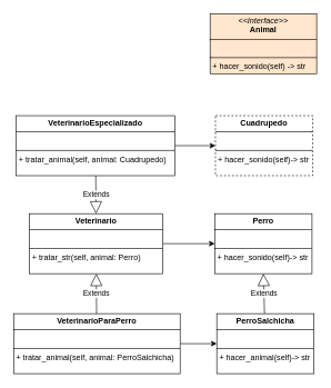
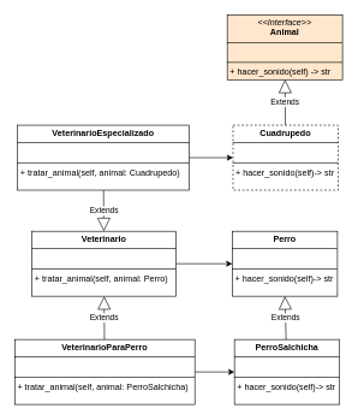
  <mxCell id="0" />
  <mxCell id="1" parent="0" />
  <mxCell id="2" value="&lt;p style=&quot;margin:0px;margin-top:4px;text-align:center;&quot;&gt;&lt;i&gt;&amp;lt;&amp;lt;Interface&amp;gt;&amp;gt;&lt;/i&gt;&lt;br&gt;&lt;b&gt;Animal&lt;/b&gt;&lt;/p&gt;&lt;hr size=&quot;1&quot; style=&quot;border-style:solid;&quot;&gt;&lt;p style=&quot;margin:0px;margin-left:4px;&quot;&gt;&amp;nbsp;&lt;/p&gt;&lt;hr size=&quot;1&quot; style=&quot;border-style:solid;&quot;&gt;&lt;p style=&quot;margin:0px;margin-left:4px;&quot;&gt;+ hacer_sonido(self) -&amp;gt; str&lt;/p&gt;" style="verticalAlign=top;align=left;overflow=fill;html=1;whiteSpace=wrap;fillColor=#ffe6cc;" parent="1" vertex="1"><mxGeometry x="315" y="20" width="160" height="90" as="geometry" /></mxCell>
  <mxCell id="3" value="&lt;p style=&quot;margin:0px;margin-top:4px;text-align:center;&quot;&gt;&lt;b&gt;Perro&lt;/b&gt;&lt;/p&gt;&lt;hr size=&quot;1&quot; style=&quot;border-style:solid;&quot;&gt;&lt;p style=&quot;margin:0px;margin-left:4px;&quot;&gt;&amp;nbsp;&lt;/p&gt;&lt;hr size=&quot;1&quot; style=&quot;border-style:solid;&quot;&gt;&lt;p style=&quot;margin:0px;margin-left:4px;&quot;&gt;+ hacer_sonido(self)-&amp;gt; str&lt;/p&gt;" style="verticalAlign=top;align=left;overflow=fill;html=1;whiteSpace=wrap;" parent="1" vertex="1"><mxGeometry x="322" y="320" width="146" height="90" as="geometry" /></mxCell>
  <mxCell id="4" style="edgeStyle=orthogonalEdgeStyle;rounded=0;orthogonalLoop=1;jettySize=auto;html=1;" parent="1" source="5" target="3" edge="1"><mxGeometry relative="1" as="geometry" /></mxCell>
- <mxCell id="5" value="&lt;p style=&quot;margin:0px;margin-top:4px;text-align:center;&quot;&gt;&lt;b&gt;Veterinario&lt;/b&gt;&lt;/p&gt;&lt;hr size=&quot;1&quot; style=&quot;border-style:solid;&quot;&gt;&lt;p style=&quot;margin:0px;margin-left:4px;&quot;&gt;&amp;nbsp;&lt;/p&gt;&lt;hr size=&quot;1&quot; style=&quot;border-style:solid;&quot;&gt;&lt;p style=&quot;margin:0px;margin-left:4px;&quot;&gt;+ tratar_str(self, animal: Perro)&lt;/p&gt;" style="verticalAlign=top;align=left;overflow=fill;html=1;whiteSpace=wrap;" parent="1" vertex="1"><mxGeometry x="44" y="320" width="200" height="90" as="geometry" /></mxCell>
+ <mxCell id="5" value="&lt;p style=&quot;margin:0px;margin-top:4px;text-align:center;&quot;&gt;&lt;b&gt;Veterinario&lt;/b&gt;&lt;/p&gt;&lt;hr size=&quot;1&quot; style=&quot;border-style:solid;&quot;&gt;&lt;p style=&quot;margin:0px;margin-left:4px;&quot;&gt;&amp;nbsp;&lt;/p&gt;&lt;hr size=&quot;1&quot; style=&quot;border-style:solid;&quot;&gt;&lt;p style=&quot;margin:0px;margin-left:4px;&quot;&gt;+ tratar_animal(self, animal: Perro)&lt;/p&gt;" style="verticalAlign=top;align=left;overflow=fill;html=1;whiteSpace=wrap;" parent="1" vertex="1"><mxGeometry x="44" y="320" width="200" height="90" as="geometry" /></mxCell>
  <mxCell id="6" style="edgeStyle=orthogonalEdgeStyle;rounded=0;orthogonalLoop=1;jettySize=auto;html=1;" edge="1" parent="1" source="7" target="14"><mxGeometry relative="1" as="geometry" /></mxCell>
  <mxCell id="7" value="&lt;p style=&quot;margin:0px;margin-top:4px;text-align:center;&quot;&gt;&lt;b&gt;VeterinarioParaPerro&lt;/b&gt;&lt;/p&gt;&lt;hr size=&quot;1&quot; style=&quot;border-style:solid;&quot;&gt;&lt;p style=&quot;margin:0px;margin-left:4px;&quot;&gt;&amp;nbsp;&lt;/p&gt;&lt;hr size=&quot;1&quot; style=&quot;border-style:solid;&quot;&gt;&lt;p style=&quot;margin:0px;margin-left:4px;&quot;&gt;+ tratar_animal(self, animal: PerroSalchicha)&lt;/p&gt;" style="verticalAlign=top;align=left;overflow=fill;html=1;whiteSpace=wrap;" parent="1" vertex="1"><mxGeometry x="20" y="470" width="250" height="90" as="geometry" /></mxCell>
  <mxCell id="8" value="Extends" style="endArrow=block;endSize=16;endFill=0;html=1;rounded=0;entryX=0.5;entryY=1;entryDx=0;entryDy=0;" parent="1" source="7" target="5" edge="1"><mxGeometry width="160" relative="1" as="geometry"><mxPoint x="175" y="525" as="sourcePoint" /><mxPoint x="335" y="525" as="targetPoint" /></mxGeometry></mxCell>
  <mxCell id="9" style="edgeStyle=orthogonalEdgeStyle;rounded=0;orthogonalLoop=1;jettySize=auto;html=1;" parent="1" source="10" target="12" edge="1"><mxGeometry relative="1" as="geometry" /></mxCell>
  <mxCell id="10" value="&lt;p style=&quot;margin:0px;margin-top:4px;text-align:center;&quot;&gt;&lt;b&gt;VeterinarioEspecializado&lt;/b&gt;&lt;/p&gt;&lt;hr size=&quot;1&quot; style=&quot;border-style:solid;&quot;&gt;&lt;p style=&quot;margin:0px;margin-left:4px;&quot;&gt;&amp;nbsp;&lt;/p&gt;&lt;hr size=&quot;1&quot; style=&quot;border-style:solid;&quot;&gt;&lt;p style=&quot;margin:0px;margin-left:4px;&quot;&gt;+ tratar_animal(self, animal: Cuadrupedo)&lt;/p&gt;" style="verticalAlign=top;align=left;overflow=fill;html=1;whiteSpace=wrap;" parent="1" vertex="1"><mxGeometry x="24" y="173" width="238" height="90" as="geometry" /></mxCell>
  <mxCell id="11" value="Extends" style="endArrow=block;endSize=16;endFill=0;html=1;rounded=0;" parent="1" source="10" target="5" edge="1"><mxGeometry width="160" relative="1" as="geometry"><mxPoint x="54" y="495" as="sourcePoint" /><mxPoint x="55" y="405" as="targetPoint" /></mxGeometry></mxCell>
  <mxCell id="12" value="&lt;p style=&quot;margin:0px;margin-top:4px;text-align:center;&quot;&gt;&lt;b&gt;Cuadrupedo&lt;/b&gt;&lt;/p&gt;&lt;hr size=&quot;1&quot; style=&quot;border-style:solid;&quot;&gt;&lt;p style=&quot;margin:0px;margin-left:4px;&quot;&gt;&amp;nbsp;&lt;/p&gt;&lt;hr size=&quot;1&quot; style=&quot;border-style:solid;&quot;&gt;&lt;p style=&quot;margin:0px;margin-left:4px;&quot;&gt;+ hacer_sonido(self)-&amp;gt; str&lt;/p&gt;" style="verticalAlign=top;align=left;overflow=fill;html=1;whiteSpace=wrap;dashed=1;" parent="1" vertex="1"><mxGeometry x="323" y="173" width="146" height="90" as="geometry" /></mxCell>
- <mxCell id="14" value="&lt;p style=&quot;margin:0px;margin-top:4px;text-align:center;&quot;&gt;&lt;b&gt;PerroSalchicha&lt;/b&gt;&lt;/p&gt;&lt;hr size=&quot;1&quot; style=&quot;border-style:solid;&quot;&gt;&lt;p style=&quot;margin:0px;margin-left:4px;&quot;&gt;&amp;nbsp;&lt;/p&gt;&lt;hr size=&quot;1&quot; style=&quot;border-style:solid;&quot;&gt;&lt;p style=&quot;margin:0px;margin-left:4px;&quot;&gt;+ hacer_animal(self)-&amp;gt; str&lt;/p&gt;" style="verticalAlign=top;align=left;overflow=fill;html=1;whiteSpace=wrap;" vertex="1" parent="1"><mxGeometry x="325" y="470" width="146" height="90" as="geometry" /></mxCell>
+ <mxCell id="13" value="Extends" style="endArrow=block;endSize=16;endFill=0;html=1;rounded=0;" parent="1" source="12" target="2" edge="1"><mxGeometry width="160" relative="1" as="geometry"><mxPoint x="294" y="390" as="sourcePoint" /><mxPoint x="454" y="390" as="targetPoint" /></mxGeometry></mxCell>
+ <mxCell id="14" value="&lt;p style=&quot;margin:0px;margin-top:4px;text-align:center;&quot;&gt;&lt;b&gt;PerroSalchicha&lt;/b&gt;&lt;/p&gt;&lt;hr size=&quot;1&quot; style=&quot;border-style:solid;&quot;&gt;&lt;p style=&quot;margin:0px;margin-left:4px;&quot;&gt;&amp;nbsp;&lt;/p&gt;&lt;hr size=&quot;1&quot; style=&quot;border-style:solid;&quot;&gt;&lt;p style=&quot;margin:0px;margin-left:4px;&quot;&gt;+ hacer_sonido(self)-&amp;gt; str&lt;/p&gt;" style="verticalAlign=top;align=left;overflow=fill;html=1;whiteSpace=wrap;" vertex="1" parent="1"><mxGeometry x="325" y="470" width="146" height="90" as="geometry" /></mxCell>
  <mxCell id="15" value="Extends" style="endArrow=block;endSize=16;endFill=0;html=1;rounded=0;entryX=0.5;entryY=1;entryDx=0;entryDy=0;" edge="1" parent="1" source="14" target="3"><mxGeometry width="160" relative="1" as="geometry"><mxPoint x="405" y="330" as="sourcePoint" /><mxPoint x="406" y="273" as="targetPoint" /></mxGeometry></mxCell>
